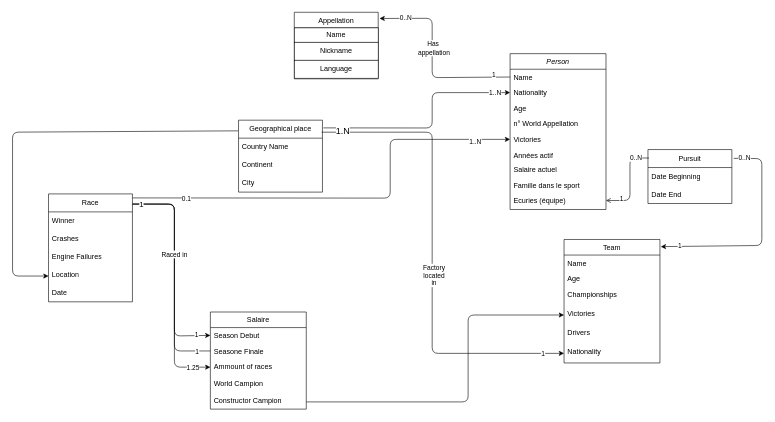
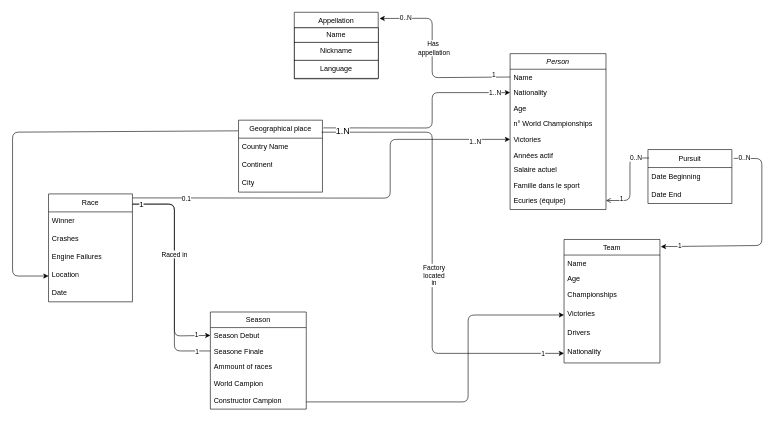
  <mxCell id="0" />
  <mxCell id="1" parent="0" />
- <mxCell id="2" value="" style="curved=0;endArrow=classic;html=1;rounded=1;entryX=0;entryY=0.5;entryDx=0;entryDy=0;exitX=0.994;exitY=0.093;exitDx=0;exitDy=0;exitPerimeter=0;" edge="1" parent="1" source="53" target="26"><mxGeometry width="50" height="50" relative="1" as="geometry"><mxPoint x="220" y="365" as="sourcePoint" /><mxPoint x="350" y="605" as="targetPoint" /><Array as="points"><mxPoint x="290" y="340" /><mxPoint x="290" y="612" /></Array></mxGeometry></mxCell>
- <mxCell id="3" value="1.25" style="edgeLabel;html=1;align=center;verticalAlign=middle;resizable=0;points=[];" vertex="1" connectable="0" parent="2"><mxGeometry x="0.891" relative="1" as="geometry"><mxPoint x="-8" as="offset" /></mxGeometry></mxCell>
  <mxCell id="4" value="" style="curved=0;endArrow=none;html=1;rounded=1;entryX=0;entryY=0.5;entryDx=0;entryDy=0;exitX=0.992;exitY=0.095;exitDx=0;exitDy=0;exitPerimeter=0;" edge="1" parent="1" source="53" target="25"><mxGeometry width="50" height="50" relative="1" as="geometry"><mxPoint x="220" y="345" as="sourcePoint" /><mxPoint x="338" y="566" as="targetPoint" /><Array as="points"><mxPoint x="290" y="340" /><mxPoint x="290" y="585" /></Array></mxGeometry></mxCell>
  <mxCell id="5" value="1" style="edgeLabel;html=1;align=center;verticalAlign=middle;resizable=0;points=[];" vertex="1" connectable="0" parent="4"><mxGeometry x="0.882" y="-2" relative="1" as="geometry"><mxPoint y="-2" as="offset" /></mxGeometry></mxCell>
  <mxCell id="6" value="Person" style="swimlane;fontStyle=2;align=center;verticalAlign=top;childLayout=stackLayout;horizontal=1;startSize=26;horizontalStack=0;resizeParent=1;resizeLast=0;collapsible=1;marginBottom=0;rounded=0;shadow=0;strokeWidth=1;strokeColor=default;swimlaneLine=1;" parent="1" vertex="1"><mxGeometry x="850" y="89" width="160" height="260" as="geometry"><mxRectangle x="230" y="140" width="160" height="26" as="alternateBounds" /></mxGeometry></mxCell>
  <mxCell id="7" value="Name" style="text;align=left;verticalAlign=top;spacingLeft=4;spacingRight=4;overflow=hidden;rotatable=0;points=[[0,0.5],[1,0.5]];portConstraint=eastwest;" parent="6" vertex="1"><mxGeometry y="26" width="160" height="26" as="geometry" /></mxCell>
  <mxCell id="8" value="Nationality" style="text;align=left;verticalAlign=top;spacingLeft=4;spacingRight=4;overflow=hidden;rotatable=0;points=[[0,0.5],[1,0.5]];portConstraint=eastwest;rounded=0;shadow=0;html=0;" parent="6" vertex="1"><mxGeometry y="52" width="160" height="26" as="geometry" /></mxCell>
  <mxCell id="9" value="Age" style="text;align=left;verticalAlign=top;spacingLeft=4;spacingRight=4;overflow=hidden;rotatable=0;points=[[0,0.5],[1,0.5]];portConstraint=eastwest;rounded=0;shadow=0;html=0;" parent="6" vertex="1"><mxGeometry y="78" width="160" height="26" as="geometry" /></mxCell>
- <mxCell id="10" value="n° World Appellation" style="text;align=left;verticalAlign=top;spacingLeft=4;spacingRight=4;overflow=hidden;rotatable=0;points=[[0,0.5],[1,0.5]];portConstraint=eastwest;rounded=0;shadow=0;html=0;" parent="6" vertex="1"><mxGeometry y="104" width="160" height="26" as="geometry" /></mxCell>
+ <mxCell id="10" value="n° World Championships" style="text;align=left;verticalAlign=top;spacingLeft=4;spacingRight=4;overflow=hidden;rotatable=0;points=[[0,0.5],[1,0.5]];portConstraint=eastwest;rounded=0;shadow=0;html=0;" parent="6" vertex="1"><mxGeometry y="104" width="160" height="26" as="geometry" /></mxCell>
  <mxCell id="11" value="Victories" style="text;align=left;verticalAlign=top;spacingLeft=4;spacingRight=4;overflow=hidden;rotatable=0;points=[[0,0.5],[1,0.5]];portConstraint=eastwest;rounded=0;shadow=0;html=0;" parent="6" vertex="1"><mxGeometry y="130" width="160" height="26" as="geometry" /></mxCell>
  <mxCell id="12" value="Années actif" style="text;align=left;verticalAlign=top;spacingLeft=4;spacingRight=4;overflow=hidden;rotatable=0;points=[[0,0.5],[1,0.5]];portConstraint=eastwest;rounded=0;shadow=0;html=0;" parent="6" vertex="1"><mxGeometry y="156" width="160" height="24" as="geometry" /></mxCell>
  <mxCell id="13" value="Salaire actuel" style="text;align=left;verticalAlign=top;spacingLeft=4;spacingRight=4;overflow=hidden;rotatable=0;points=[[0,0.5],[1,0.5]];portConstraint=eastwest;rounded=0;shadow=0;html=0;" parent="6" vertex="1"><mxGeometry y="180" width="160" height="26" as="geometry" /></mxCell>
  <mxCell id="14" value="Famille dans le sport" style="text;align=left;verticalAlign=top;spacingLeft=4;spacingRight=4;overflow=hidden;rotatable=0;points=[[0,0.5],[1,0.5]];portConstraint=eastwest;rounded=0;shadow=0;html=0;" parent="6" vertex="1"><mxGeometry y="206" width="160" height="26" as="geometry" /></mxCell>
  <mxCell id="15" value="Ecuries (équipe)" style="text;align=left;verticalAlign=top;spacingLeft=4;spacingRight=4;overflow=hidden;rotatable=0;points=[[0,0.5],[1,0.5]];portConstraint=eastwest;rounded=0;shadow=0;html=0;" parent="6" vertex="1"><mxGeometry y="232" width="160" height="26" as="geometry" /></mxCell>
  <mxCell id="16" value="Team" style="swimlane;fontStyle=0;align=center;verticalAlign=top;childLayout=stackLayout;horizontal=1;startSize=26;horizontalStack=0;resizeParent=1;resizeLast=0;collapsible=1;marginBottom=0;rounded=0;shadow=0;strokeWidth=1;" parent="1" vertex="1"><mxGeometry x="940" y="399" width="160" height="206" as="geometry"><mxRectangle x="340" y="380" width="170" height="26" as="alternateBounds" /></mxGeometry></mxCell>
  <mxCell id="17" value="Name" style="text;align=left;verticalAlign=top;spacingLeft=4;spacingRight=4;overflow=hidden;rotatable=0;points=[[0,0.5],[1,0.5]];portConstraint=eastwest;" parent="16" vertex="1"><mxGeometry y="26" width="160" height="26" as="geometry" /></mxCell>
  <mxCell id="18" value="Age" style="text;align=left;verticalAlign=top;spacingLeft=4;spacingRight=4;overflow=hidden;rotatable=0;points=[[0,0.5],[1,0.5]];portConstraint=eastwest;" parent="16" vertex="1"><mxGeometry y="52" width="160" height="26" as="geometry" /></mxCell>
  <mxCell id="19" value="Championships" style="text;align=left;verticalAlign=top;spacingLeft=4;spacingRight=4;overflow=hidden;rotatable=0;points=[[0,0.5],[1,0.5]];portConstraint=eastwest;" vertex="1" parent="16"><mxGeometry y="78" width="160" height="32" as="geometry" /></mxCell>
  <mxCell id="20" value="Victories" style="text;align=left;verticalAlign=top;spacingLeft=4;spacingRight=4;overflow=hidden;rotatable=0;points=[[0,0.5],[1,0.5]];portConstraint=eastwest;" vertex="1" parent="16"><mxGeometry y="110" width="160" height="32" as="geometry" /></mxCell>
  <mxCell id="21" value="Drivers" style="text;align=left;verticalAlign=top;spacingLeft=4;spacingRight=4;overflow=hidden;rotatable=0;points=[[0,0.5],[1,0.5]];portConstraint=eastwest;" vertex="1" parent="16"><mxGeometry y="142" width="160" height="32" as="geometry" /></mxCell>
  <mxCell id="22" value="Nationality" style="text;align=left;verticalAlign=top;spacingLeft=4;spacingRight=4;overflow=hidden;rotatable=0;points=[[0,0.5],[1,0.5]];portConstraint=eastwest;" vertex="1" parent="16"><mxGeometry y="174" width="160" height="32" as="geometry" /></mxCell>
- <mxCell id="23" value="Salaire" style="swimlane;fontStyle=0;align=center;verticalAlign=top;childLayout=stackLayout;horizontal=1;startSize=26;horizontalStack=0;resizeParent=1;resizeLast=0;collapsible=1;marginBottom=0;rounded=0;shadow=0;strokeWidth=1;" parent="1" vertex="1"><mxGeometry x="350" y="520" width="160" height="162" as="geometry"><mxRectangle x="340" y="380" width="170" height="26" as="alternateBounds" /></mxGeometry></mxCell>
+ <mxCell id="23" value="Season" style="swimlane;fontStyle=0;align=center;verticalAlign=top;childLayout=stackLayout;horizontal=1;startSize=26;horizontalStack=0;resizeParent=1;resizeLast=0;collapsible=1;marginBottom=0;rounded=0;shadow=0;strokeWidth=1;" parent="1" vertex="1"><mxGeometry x="350" y="520" width="160" height="162" as="geometry"><mxRectangle x="340" y="380" width="170" height="26" as="alternateBounds" /></mxGeometry></mxCell>
  <mxCell id="24" value="Season Debut" style="text;align=left;verticalAlign=top;spacingLeft=4;spacingRight=4;overflow=hidden;rotatable=0;points=[[0,0.5],[1,0.5]];portConstraint=eastwest;" vertex="1" parent="23"><mxGeometry y="26" width="160" height="26" as="geometry" /></mxCell>
  <mxCell id="25" value="Seasone Finale" style="text;align=left;verticalAlign=top;spacingLeft=4;spacingRight=4;overflow=hidden;rotatable=0;points=[[0,0.5],[1,0.5]];portConstraint=eastwest;" parent="23" vertex="1"><mxGeometry y="52" width="160" height="26" as="geometry" /></mxCell>
  <mxCell id="26" value="Ammount of races" style="text;align=left;verticalAlign=top;spacingLeft=4;spacingRight=4;overflow=hidden;rotatable=0;points=[[0,0.5],[1,0.5]];portConstraint=eastwest;" parent="23" vertex="1"><mxGeometry y="78" width="160" height="28" as="geometry" /></mxCell>
  <mxCell id="27" value="World Campion" style="text;align=left;verticalAlign=top;spacingLeft=4;spacingRight=4;overflow=hidden;rotatable=0;points=[[0,0.5],[1,0.5]];portConstraint=eastwest;" vertex="1" parent="23"><mxGeometry y="106" width="160" height="28" as="geometry" /></mxCell>
  <mxCell id="28" value="Constructor Campion" style="text;align=left;verticalAlign=top;spacingLeft=4;spacingRight=4;overflow=hidden;rotatable=0;points=[[0,0.5],[1,0.5]];portConstraint=eastwest;" parent="23" vertex="1"><mxGeometry y="134" width="160" height="28" as="geometry" /></mxCell>
  <mxCell id="29" value="Appellation" style="swimlane;fontStyle=0;align=center;verticalAlign=top;childLayout=stackLayout;horizontal=1;startSize=26;horizontalStack=0;resizeParent=1;resizeLast=0;collapsible=1;marginBottom=0;rounded=0;shadow=0;strokeWidth=1;" parent="1" vertex="1"><mxGeometry x="490" y="20" width="140" height="111" as="geometry"><mxRectangle x="340" y="380" width="170" height="26" as="alternateBounds" /></mxGeometry></mxCell>
  <mxCell id="30" value="Name" style="rounded=0;whiteSpace=wrap;html=1;" vertex="1" parent="29"><mxGeometry y="26" width="140" height="24" as="geometry" /></mxCell>
  <mxCell id="31" value="Nickname" style="whiteSpace=wrap;html=1;rounded=0;" vertex="1" parent="29"><mxGeometry y="50" width="140" height="30" as="geometry" /></mxCell>
  <mxCell id="32" value="Language" style="whiteSpace=wrap;html=1;" vertex="1" parent="29"><mxGeometry y="80" width="140" height="30" as="geometry" /></mxCell>
  <mxCell id="33" value="" style="curved=0;endArrow=classic;html=1;rounded=1;exitX=0;exitY=0.5;exitDx=0;exitDy=0;entryX=1.016;entryY=0.093;entryDx=0;entryDy=0;entryPerimeter=0;" edge="1" parent="1" source="7" target="29"><mxGeometry width="50" height="50" relative="1" as="geometry"><mxPoint x="830" y="169" as="sourcePoint" /><mxPoint x="880" y="119" as="targetPoint" /><Array as="points"><mxPoint x="720" y="129" /><mxPoint x="720" y="30" /></Array></mxGeometry></mxCell>
  <mxCell id="34" value="0..N" style="edgeLabel;html=1;align=center;verticalAlign=middle;resizable=0;points=[];" vertex="1" connectable="0" parent="33"><mxGeometry x="0.783" y="-1" relative="1" as="geometry"><mxPoint x="8" as="offset" /></mxGeometry></mxCell>
  <mxCell id="35" value="1" style="edgeLabel;html=1;align=center;verticalAlign=middle;resizable=0;points=[];" vertex="1" connectable="0" parent="33"><mxGeometry x="-0.837" y="-5" relative="1" as="geometry"><mxPoint x="-1" as="offset" /></mxGeometry></mxCell>
  <mxCell id="36" value="&lt;div&gt;Has&amp;nbsp;&lt;/div&gt;&lt;div&gt;appellation&lt;/div&gt;" style="edgeLabel;html=1;align=center;verticalAlign=middle;resizable=0;points=[];" vertex="1" connectable="0" parent="33"><mxGeometry x="-0.042" y="-2" relative="1" as="geometry"><mxPoint y="-28" as="offset" /></mxGeometry></mxCell>
  <mxCell id="37" value="Geographical place" style="swimlane;fontStyle=0;childLayout=stackLayout;horizontal=1;startSize=30;horizontalStack=0;resizeParent=1;resizeParentMax=0;resizeLast=0;collapsible=1;marginBottom=0;whiteSpace=wrap;html=1;" vertex="1" parent="1"><mxGeometry x="397" y="200" width="140" height="120" as="geometry" /></mxCell>
  <mxCell id="38" value="Country Name" style="text;strokeColor=none;fillColor=none;align=left;verticalAlign=middle;spacingLeft=4;spacingRight=4;overflow=hidden;points=[[0,0.5],[1,0.5]];portConstraint=eastwest;rotatable=0;whiteSpace=wrap;html=1;" vertex="1" parent="37"><mxGeometry y="30" width="140" height="30" as="geometry" /></mxCell>
  <mxCell id="39" value="Continent" style="text;strokeColor=none;fillColor=none;align=left;verticalAlign=middle;spacingLeft=4;spacingRight=4;overflow=hidden;points=[[0,0.5],[1,0.5]];portConstraint=eastwest;rotatable=0;whiteSpace=wrap;html=1;" vertex="1" parent="37"><mxGeometry y="60" width="140" height="30" as="geometry" /></mxCell>
  <mxCell id="40" value="City" style="text;strokeColor=none;fillColor=none;align=left;verticalAlign=middle;spacingLeft=4;spacingRight=4;overflow=hidden;points=[[0,0.5],[1,0.5]];portConstraint=eastwest;rotatable=0;whiteSpace=wrap;html=1;" vertex="1" parent="37"><mxGeometry y="90" width="140" height="30" as="geometry" /></mxCell>
  <mxCell id="41" value="" style="curved=0;endArrow=classic;html=1;rounded=1;entryX=0;entryY=0.5;entryDx=0;entryDy=0;exitX=0.99;exitY=0.167;exitDx=0;exitDy=0;exitPerimeter=0;" edge="1" parent="1" source="37" target="22"><mxGeometry width="50" height="50" relative="1" as="geometry"><mxPoint x="540" y="220" as="sourcePoint" /><mxPoint x="880" y="309" as="targetPoint" /><Array as="points"><mxPoint x="720" y="220" /><mxPoint x="720" y="589" /></Array></mxGeometry></mxCell>
  <mxCell id="42" value="1" style="edgeLabel;html=1;align=center;verticalAlign=middle;resizable=0;points=[];" vertex="1" connectable="0" parent="41"><mxGeometry x="0.909" relative="1" as="geometry"><mxPoint as="offset" /></mxGeometry></mxCell>
  <mxCell id="43" value="&lt;div&gt;Factory&lt;/div&gt;&lt;div&gt;located&lt;/div&gt;&lt;div&gt;in&lt;br&gt;&lt;/div&gt;" style="edgeLabel;html=1;align=center;verticalAlign=middle;resizable=0;points=[];" vertex="1" connectable="0" parent="41"><mxGeometry x="0.093" y="2" relative="1" as="geometry"><mxPoint as="offset" /></mxGeometry></mxCell>
  <mxCell id="44" value="Pursuit" style="swimlane;fontStyle=0;childLayout=stackLayout;horizontal=1;startSize=30;horizontalStack=0;resizeParent=1;resizeParentMax=0;resizeLast=0;collapsible=1;marginBottom=0;whiteSpace=wrap;html=1;" vertex="1" parent="1"><mxGeometry x="1080" y="249" width="140" height="90" as="geometry" /></mxCell>
  <mxCell id="45" value="Date Beginning" style="text;strokeColor=none;fillColor=none;align=left;verticalAlign=middle;spacingLeft=4;spacingRight=4;overflow=hidden;points=[[0,0.5],[1,0.5]];portConstraint=eastwest;rotatable=0;whiteSpace=wrap;html=1;" vertex="1" parent="44"><mxGeometry y="30" width="140" height="30" as="geometry" /></mxCell>
  <mxCell id="46" value="Date End" style="text;strokeColor=none;fillColor=none;align=left;verticalAlign=middle;spacingLeft=4;spacingRight=4;overflow=hidden;points=[[0,0.5],[1,0.5]];portConstraint=eastwest;rotatable=0;whiteSpace=wrap;html=1;" vertex="1" parent="44"><mxGeometry y="60" width="140" height="30" as="geometry" /></mxCell>
  <mxCell id="47" value="" style="curved=0;endArrow=open;html=1;rounded=1;entryX=1;entryY=0.5;entryDx=0;entryDy=0;exitX=0.012;exitY=0.157;exitDx=0;exitDy=0;exitPerimeter=0;" edge="1" parent="1" source="44" target="15"><mxGeometry width="50" height="50" relative="1" as="geometry"><mxPoint x="1040" y="329" as="sourcePoint" /><mxPoint x="1050" y="349" as="targetPoint" /><Array as="points"><mxPoint x="1050" y="263" /><mxPoint x="1050" y="334" /></Array></mxGeometry></mxCell>
  <mxCell id="48" value="0..N" style="edgeLabel;html=1;align=center;verticalAlign=middle;resizable=0;points=[];" vertex="1" connectable="0" parent="47"><mxGeometry x="-0.696" y="-1" relative="1" as="geometry"><mxPoint as="offset" /></mxGeometry></mxCell>
  <mxCell id="49" value="1" style="edgeLabel;html=1;align=center;verticalAlign=middle;resizable=0;points=[];" vertex="1" connectable="0" parent="47"><mxGeometry x="0.635" y="-3" relative="1" as="geometry"><mxPoint as="offset" /></mxGeometry></mxCell>
  <mxCell id="50" value="" style="curved=0;endArrow=classic;html=1;rounded=1;exitX=1.022;exitY=0.163;exitDx=0;exitDy=0;exitPerimeter=0;entryX=1.009;entryY=0.058;entryDx=0;entryDy=0;entryPerimeter=0;" edge="1" parent="1" source="44" target="16"><mxGeometry width="50" height="50" relative="1" as="geometry"><mxPoint x="970" y="369" as="sourcePoint" /><mxPoint x="1020" y="319" as="targetPoint" /><Array as="points"><mxPoint x="1270" y="264" /><mxPoint x="1270" y="409" /></Array></mxGeometry></mxCell>
  <mxCell id="51" value="0..N" style="edgeLabel;html=1;align=center;verticalAlign=middle;resizable=0;points=[];" vertex="1" connectable="0" parent="50"><mxGeometry x="-0.906" y="1" relative="1" as="geometry"><mxPoint as="offset" /></mxGeometry></mxCell>
  <mxCell id="52" value="1" style="edgeLabel;html=1;align=center;verticalAlign=middle;resizable=0;points=[];" vertex="1" connectable="0" parent="50"><mxGeometry x="0.825" y="-1" relative="1" as="geometry"><mxPoint as="offset" /></mxGeometry></mxCell>
  <mxCell id="53" value="Race" style="swimlane;fontStyle=0;childLayout=stackLayout;horizontal=1;startSize=30;horizontalStack=0;resizeParent=1;resizeParentMax=0;resizeLast=0;collapsible=1;marginBottom=0;whiteSpace=wrap;html=1;" vertex="1" parent="1"><mxGeometry x="80" y="323" width="140" height="180" as="geometry" /></mxCell>
  <mxCell id="54" value="Winner" style="text;strokeColor=none;fillColor=none;align=left;verticalAlign=middle;spacingLeft=4;spacingRight=4;overflow=hidden;points=[[0,0.5],[1,0.5]];portConstraint=eastwest;rotatable=0;whiteSpace=wrap;html=1;" vertex="1" parent="53"><mxGeometry y="30" width="140" height="30" as="geometry" /></mxCell>
  <mxCell id="55" value="Crashes" style="text;strokeColor=none;fillColor=none;align=left;verticalAlign=middle;spacingLeft=4;spacingRight=4;overflow=hidden;points=[[0,0.5],[1,0.5]];portConstraint=eastwest;rotatable=0;whiteSpace=wrap;html=1;" vertex="1" parent="53"><mxGeometry y="60" width="140" height="30" as="geometry" /></mxCell>
  <mxCell id="56" value="Engine Failures" style="text;strokeColor=none;fillColor=none;align=left;verticalAlign=middle;spacingLeft=4;spacingRight=4;overflow=hidden;points=[[0,0.5],[1,0.5]];portConstraint=eastwest;rotatable=0;whiteSpace=wrap;html=1;" vertex="1" parent="53"><mxGeometry y="90" width="140" height="30" as="geometry" /></mxCell>
  <mxCell id="57" value="Location" style="text;strokeColor=none;fillColor=none;align=left;verticalAlign=middle;spacingLeft=4;spacingRight=4;overflow=hidden;points=[[0,0.5],[1,0.5]];portConstraint=eastwest;rotatable=0;whiteSpace=wrap;html=1;" vertex="1" parent="53"><mxGeometry y="120" width="140" height="30" as="geometry" /></mxCell>
  <mxCell id="58" value="Date" style="text;strokeColor=none;fillColor=none;align=left;verticalAlign=middle;spacingLeft=4;spacingRight=4;overflow=hidden;points=[[0,0.5],[1,0.5]];portConstraint=eastwest;rotatable=0;whiteSpace=wrap;html=1;" vertex="1" parent="53"><mxGeometry y="150" width="140" height="30" as="geometry" /></mxCell>
  <mxCell id="59" value="" style="curved=0;endArrow=classic;html=1;rounded=1;exitX=-0.006;exitY=0.148;exitDx=0;exitDy=0;exitPerimeter=0;" edge="1" parent="1" source="37"><mxGeometry width="50" height="50" relative="1" as="geometry"><mxPoint x="380" y="370" as="sourcePoint" /><mxPoint x="80" y="460" as="targetPoint" /><Array as="points"><mxPoint x="20" y="220" /><mxPoint x="20" y="460" /></Array></mxGeometry></mxCell>
  <mxCell id="60" value="" style="curved=0;endArrow=classic;html=1;rounded=1;entryX=0;entryY=0.5;entryDx=0;entryDy=0;" edge="1" parent="1" target="20"><mxGeometry width="50" height="50" relative="1" as="geometry"><mxPoint x="510" y="670" as="sourcePoint" /><mxPoint x="800" y="490" as="targetPoint" /><Array as="points"><mxPoint x="780" y="670" /><mxPoint x="780" y="525" /></Array></mxGeometry></mxCell>
  <mxCell id="61" value="" style="curved=0;endArrow=classic;html=1;rounded=1;entryX=0;entryY=0.5;entryDx=0;entryDy=0;" edge="1" parent="1" target="24"><mxGeometry width="50" height="50" relative="1" as="geometry"><mxPoint x="220" y="340" as="sourcePoint" /><mxPoint x="280" y="470" as="targetPoint" /><Array as="points"><mxPoint x="290" y="340" /><mxPoint x="290" y="560" /></Array></mxGeometry></mxCell>
  <mxCell id="62" value="1" style="edgeLabel;html=1;align=center;verticalAlign=middle;resizable=0;points=[];" vertex="1" connectable="0" parent="61"><mxGeometry x="0.867" y="2" relative="1" as="geometry"><mxPoint as="offset" /></mxGeometry></mxCell>
  <mxCell id="63" value="1" style="edgeLabel;html=1;align=center;verticalAlign=middle;resizable=0;points=[];fontSize=13;" vertex="1" connectable="0" parent="61"><mxGeometry x="-0.922" y="2" relative="1" as="geometry"><mxPoint y="2" as="offset" /></mxGeometry></mxCell>
  <mxCell id="64" value="Raced in" style="edgeLabel;html=1;align=center;verticalAlign=middle;resizable=0;points=[];" vertex="1" connectable="0" parent="61"><mxGeometry x="-0.128" y="-1" relative="1" as="geometry"><mxPoint as="offset" /></mxGeometry></mxCell>
  <mxCell id="65" value="" style="curved=0;endArrow=classic;html=1;rounded=1;exitX=1.004;exitY=0.037;exitDx=0;exitDy=0;exitPerimeter=0;entryX=0;entryY=0.5;entryDx=0;entryDy=0;" edge="1" parent="1" source="53" target="11"><mxGeometry width="50" height="50" relative="1" as="geometry"><mxPoint x="310" y="360" as="sourcePoint" /><mxPoint x="630" y="380" as="targetPoint" /><Array as="points"><mxPoint x="650" y="330" /><mxPoint x="650" y="232" /></Array></mxGeometry></mxCell>
  <mxCell id="66" value="0.1" style="edgeLabel;html=1;align=center;verticalAlign=middle;resizable=0;points=[];" vertex="1" connectable="0" parent="65"><mxGeometry x="-0.755" y="-1" relative="1" as="geometry"><mxPoint as="offset" /></mxGeometry></mxCell>
  <mxCell id="67" value="1..N" style="edgeLabel;html=1;align=center;verticalAlign=middle;resizable=0;points=[];" vertex="1" connectable="0" parent="65"><mxGeometry x="0.84" y="-3" relative="1" as="geometry"><mxPoint as="offset" /></mxGeometry></mxCell>
  <mxCell id="68" value="" style="curved=0;endArrow=classic;html=1;rounded=1;exitX=1.011;exitY=0.107;exitDx=0;exitDy=0;exitPerimeter=0;entryX=0;entryY=0.5;entryDx=0;entryDy=0;" edge="1" parent="1" source="37" target="8"><mxGeometry width="50" height="50" relative="1" as="geometry"><mxPoint x="680" y="230" as="sourcePoint" /><mxPoint x="730" y="180" as="targetPoint" /><Array as="points"><mxPoint x="720" y="213" /><mxPoint x="720" y="154" /></Array></mxGeometry></mxCell>
  <mxCell id="69" value="1..N" style="edgeLabel;html=1;align=center;verticalAlign=middle;resizable=0;points=[];" vertex="1" connectable="0" parent="68"><mxGeometry x="0.861" relative="1" as="geometry"><mxPoint as="offset" /></mxGeometry></mxCell>
  <mxCell id="70" value="1.N" style="edgeLabel;html=1;align=center;verticalAlign=middle;resizable=0;points=[];fontSize=15;" vertex="1" connectable="0" parent="1"><mxGeometry x="580.001" y="219" as="geometry"><mxPoint x="-10" y="-3" as="offset" /></mxGeometry></mxCell>
